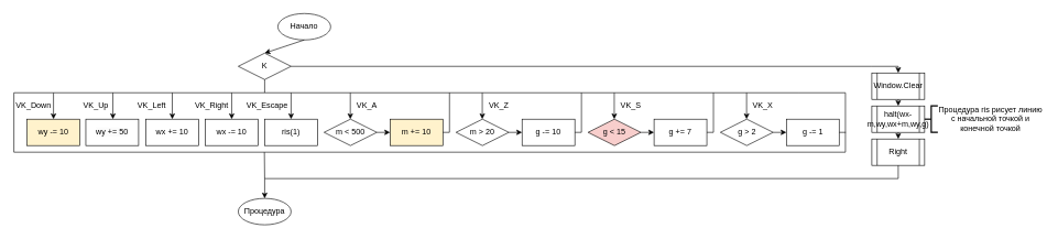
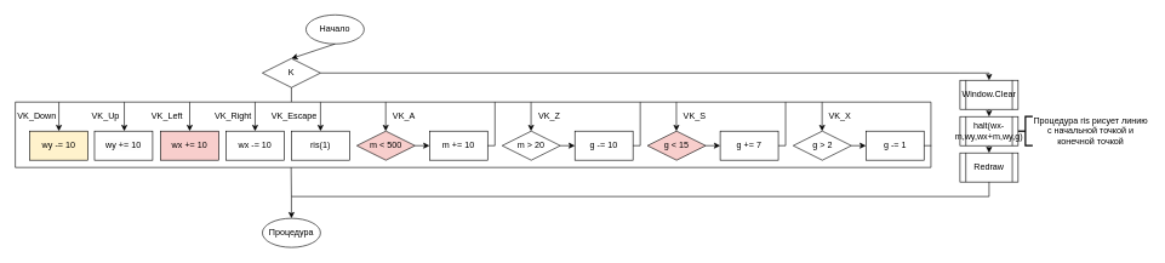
  <mxCell id="0" />
  <mxCell id="1" parent="0" />
  <mxCell id="2" value="Начало" style="ellipse;whiteSpace=wrap;html=1;" vertex="1" parent="1"><mxGeometry x="420" y="20" width="80" height="40" as="geometry" /></mxCell>
  <mxCell id="3" value="" style="endArrow=classic;html=1;rounded=0;exitX=0.5;exitY=1;exitDx=0;exitDy=0;" edge="1" parent="1" source="2"><mxGeometry width="50" height="50" relative="1" as="geometry"><mxPoint x="404" y="60" as="sourcePoint" /><mxPoint x="400" y="80" as="targetPoint" /></mxGeometry></mxCell>
  <mxCell id="4" value="K" style="rhombus;whiteSpace=wrap;html=1;" vertex="1" parent="1"><mxGeometry x="360" y="80" width="80" height="40" as="geometry" /></mxCell>
  <mxCell id="5" value="" style="endArrow=none;html=1;rounded=0;entryX=0.5;entryY=1;entryDx=0;entryDy=0;" edge="1" parent="1" target="4"><mxGeometry width="50" height="50" relative="1" as="geometry"><mxPoint x="80" y="140" as="sourcePoint" /><mxPoint x="400" y="140" as="targetPoint" /><Array as="points"><mxPoint x="400" y="140" /></Array></mxGeometry></mxCell>
  <mxCell id="6" value="" style="endArrow=none;html=1;rounded=0;" edge="1" parent="1"><mxGeometry width="50" height="50" relative="1" as="geometry"><mxPoint x="400" y="140" as="sourcePoint" /><mxPoint x="1280" y="230" as="targetPoint" /><Array as="points"><mxPoint x="1210" y="140" /><mxPoint x="1280" y="140" /></Array></mxGeometry></mxCell>
  <mxCell id="7" value="" style="endArrow=classic;html=1;rounded=0;" edge="1" parent="1"><mxGeometry width="50" height="50" relative="1" as="geometry"><mxPoint x="80" y="140" as="sourcePoint" /><mxPoint x="80" y="180" as="targetPoint" /></mxGeometry></mxCell>
  <mxCell id="8" value="wy -= 10" style="rounded=0;whiteSpace=wrap;html=1;fillColor=#fff2cc;" vertex="1" parent="1"><mxGeometry x="40" y="180" width="80" height="40" as="geometry" /></mxCell>
  <mxCell id="9" value="" style="endArrow=classic;html=1;rounded=0;" edge="1" parent="1"><mxGeometry width="50" height="50" relative="1" as="geometry"><mxPoint x="170" y="140" as="sourcePoint" /><mxPoint x="170" y="180" as="targetPoint" /></mxGeometry></mxCell>
- <mxCell id="10" value="&lt;span style=&quot;color: rgb(0, 0, 0); font-family: Helvetica; font-size: 12px; font-style: normal; font-variant-ligatures: normal; font-variant-caps: normal; font-weight: 400; letter-spacing: normal; orphans: 2; text-align: center; text-indent: 0px; text-transform: none; widows: 2; word-spacing: 0px; -webkit-text-stroke-width: 0px; background-color: rgb(251, 251, 251); text-decoration-thickness: initial; text-decoration-style: initial; text-decoration-color: initial; float: none; display: inline !important;&quot;&gt;wy += 50&lt;/span&gt;" style="rounded=0;whiteSpace=wrap;html=1;" vertex="1" parent="1"><mxGeometry x="129" y="180" width="80" height="40" as="geometry" /></mxCell>
+ <mxCell id="10" value="&lt;span style=&quot;color: rgb(0, 0, 0); font-family: Helvetica; font-size: 12px; font-style: normal; font-variant-ligatures: normal; font-variant-caps: normal; font-weight: 400; letter-spacing: normal; orphans: 2; text-align: center; text-indent: 0px; text-transform: none; widows: 2; word-spacing: 0px; -webkit-text-stroke-width: 0px; background-color: rgb(251, 251, 251); text-decoration-thickness: initial; text-decoration-style: initial; text-decoration-color: initial; float: none; display: inline !important;&quot;&gt;wy += 10&lt;/span&gt;" style="rounded=0;whiteSpace=wrap;html=1;" vertex="1" parent="1"><mxGeometry x="129" y="180" width="80" height="40" as="geometry" /></mxCell>
  <mxCell id="11" value="" style="endArrow=classic;html=1;rounded=0;" edge="1" parent="1"><mxGeometry width="50" height="50" relative="1" as="geometry"><mxPoint x="260" y="140" as="sourcePoint" /><mxPoint x="260" y="180" as="targetPoint" /></mxGeometry></mxCell>
- <mxCell id="12" value="wx += 10" style="rounded=0;whiteSpace=wrap;html=1;" vertex="1" parent="1"><mxGeometry x="220" y="180" width="80" height="40" as="geometry" /></mxCell>
+ <mxCell id="12" value="wx += 10" style="rounded=0;whiteSpace=wrap;html=1;fillColor=#f8cecc;" vertex="1" parent="1"><mxGeometry x="220" y="180" width="80" height="40" as="geometry" /></mxCell>
  <mxCell id="13" value="" style="endArrow=classic;html=1;rounded=0;" edge="1" parent="1"><mxGeometry width="50" height="50" relative="1" as="geometry"><mxPoint x="350" y="140" as="sourcePoint" /><mxPoint x="350" y="180" as="targetPoint" /></mxGeometry></mxCell>
  <mxCell id="14" value="wx -= 10" style="rounded=0;whiteSpace=wrap;html=1;" vertex="1" parent="1"><mxGeometry x="310" y="180" width="80" height="40" as="geometry" /></mxCell>
  <mxCell id="15" value="" style="endArrow=classic;html=1;rounded=0;" edge="1" parent="1"><mxGeometry width="50" height="50" relative="1" as="geometry"><mxPoint x="440" y="140" as="sourcePoint" /><mxPoint x="440" y="180" as="targetPoint" /></mxGeometry></mxCell>
  <mxCell id="16" value="ris(1)" style="rounded=0;whiteSpace=wrap;html=1;" vertex="1" parent="1"><mxGeometry x="400" y="180" width="80" height="40" as="geometry" /></mxCell>
- <mxCell id="17" value="m &amp;lt; 500" style="rhombus;whiteSpace=wrap;html=1;" vertex="1" parent="1"><mxGeometry x="490" y="180" width="80" height="40" as="geometry" /></mxCell>
+ <mxCell id="17" value="m &amp;lt; 500" style="rhombus;whiteSpace=wrap;html=1;fillColor=#f8cecc;" vertex="1" parent="1"><mxGeometry x="490" y="180" width="80" height="40" as="geometry" /></mxCell>
  <mxCell id="18" value="" style="endArrow=classic;html=1;rounded=0;" edge="1" parent="1"><mxGeometry width="50" height="50" relative="1" as="geometry"><mxPoint x="529.73" y="140" as="sourcePoint" /><mxPoint x="529.73" y="180" as="targetPoint" /></mxGeometry></mxCell>
  <mxCell id="19" value="" style="endArrow=classic;html=1;rounded=0;exitX=1;exitY=0.5;exitDx=0;exitDy=0;" edge="1" parent="1" source="17"><mxGeometry width="50" height="50" relative="1" as="geometry"><mxPoint x="570" y="190" as="sourcePoint" /><mxPoint x="590" y="200" as="targetPoint" /></mxGeometry></mxCell>
- <mxCell id="20" value="m += 10" style="rounded=0;whiteSpace=wrap;html=1;fillColor=#fff2cc;" vertex="1" parent="1"><mxGeometry x="590" y="180" width="80" height="40" as="geometry" /></mxCell>
+ <mxCell id="20" value="m += 10" style="rounded=0;whiteSpace=wrap;html=1;" vertex="1" parent="1"><mxGeometry x="590" y="180" width="80" height="40" as="geometry" /></mxCell>
  <mxCell id="21" value="" style="endArrow=none;html=1;rounded=0;" edge="1" parent="1"><mxGeometry width="50" height="50" relative="1" as="geometry"><mxPoint x="670" y="200" as="sourcePoint" /><mxPoint x="680" y="140" as="targetPoint" /><Array as="points"><mxPoint x="680" y="200" /></Array></mxGeometry></mxCell>
  <mxCell id="22" value="m &amp;gt; 20" style="rhombus;whiteSpace=wrap;html=1;" vertex="1" parent="1"><mxGeometry x="690" y="180" width="80" height="40" as="geometry" /></mxCell>
  <mxCell id="23" value="" style="endArrow=classic;html=1;rounded=0;" edge="1" parent="1"><mxGeometry width="50" height="50" relative="1" as="geometry"><mxPoint x="729.73" y="140" as="sourcePoint" /><mxPoint x="729.73" y="180" as="targetPoint" /></mxGeometry></mxCell>
  <mxCell id="24" value="" style="endArrow=classic;html=1;rounded=0;exitX=1;exitY=0.5;exitDx=0;exitDy=0;" edge="1" parent="1" source="22"><mxGeometry width="50" height="50" relative="1" as="geometry"><mxPoint x="770" y="190" as="sourcePoint" /><mxPoint x="790" y="200" as="targetPoint" /></mxGeometry></mxCell>
  <mxCell id="25" value="g -= 10" style="rounded=0;whiteSpace=wrap;html=1;" vertex="1" parent="1"><mxGeometry x="790" y="180" width="80" height="40" as="geometry" /></mxCell>
  <mxCell id="26" value="" style="endArrow=none;html=1;rounded=0;" edge="1" parent="1"><mxGeometry width="50" height="50" relative="1" as="geometry"><mxPoint x="870" y="200" as="sourcePoint" /><mxPoint x="880" y="140" as="targetPoint" /><Array as="points"><mxPoint x="880" y="200" /></Array></mxGeometry></mxCell>
  <mxCell id="27" value="g &amp;lt; 15" style="rhombus;whiteSpace=wrap;html=1;fillColor=#f8cecc;" vertex="1" parent="1"><mxGeometry x="890" y="180" width="80" height="40" as="geometry" /></mxCell>
  <mxCell id="28" value="" style="endArrow=classic;html=1;rounded=0;" edge="1" parent="1"><mxGeometry width="50" height="50" relative="1" as="geometry"><mxPoint x="929.73" y="140" as="sourcePoint" /><mxPoint x="929.73" y="180" as="targetPoint" /></mxGeometry></mxCell>
  <mxCell id="29" value="" style="endArrow=classic;html=1;rounded=0;exitX=1;exitY=0.5;exitDx=0;exitDy=0;" edge="1" parent="1" source="27"><mxGeometry width="50" height="50" relative="1" as="geometry"><mxPoint x="970" y="190" as="sourcePoint" /><mxPoint x="990" y="200" as="targetPoint" /></mxGeometry></mxCell>
  <mxCell id="30" value="g += 7" style="rounded=0;whiteSpace=wrap;html=1;" vertex="1" parent="1"><mxGeometry x="990" y="180" width="80" height="40" as="geometry" /></mxCell>
  <mxCell id="31" value="" style="endArrow=none;html=1;rounded=0;" edge="1" parent="1"><mxGeometry width="50" height="50" relative="1" as="geometry"><mxPoint x="1070" y="200" as="sourcePoint" /><mxPoint x="1080" y="140" as="targetPoint" /><Array as="points"><mxPoint x="1080" y="200" /></Array></mxGeometry></mxCell>
  <mxCell id="32" value="g &amp;gt; 2" style="rhombus;whiteSpace=wrap;html=1;" vertex="1" parent="1"><mxGeometry x="1090.5" y="180" width="80" height="40" as="geometry" /></mxCell>
  <mxCell id="33" value="" style="endArrow=classic;html=1;rounded=0;" edge="1" parent="1"><mxGeometry width="50" height="50" relative="1" as="geometry"><mxPoint x="1130.23" y="140" as="sourcePoint" /><mxPoint x="1130.23" y="180" as="targetPoint" /></mxGeometry></mxCell>
  <mxCell id="34" value="" style="endArrow=classic;html=1;rounded=0;exitX=1;exitY=0.5;exitDx=0;exitDy=0;" edge="1" parent="1" source="32"><mxGeometry width="50" height="50" relative="1" as="geometry"><mxPoint x="1170.5" y="190" as="sourcePoint" /><mxPoint x="1190.5" y="200" as="targetPoint" /></mxGeometry></mxCell>
  <mxCell id="35" value="g -= 1" style="rounded=0;whiteSpace=wrap;html=1;" vertex="1" parent="1"><mxGeometry x="1190.5" y="180" width="80" height="40" as="geometry" /></mxCell>
  <mxCell id="36" value="" style="endArrow=none;html=1;rounded=0;" edge="1" parent="1"><mxGeometry width="50" height="50" relative="1" as="geometry"><mxPoint x="1270.5" y="200" as="sourcePoint" /><mxPoint x="1280" y="200" as="targetPoint" /><Array as="points"><mxPoint x="1280.5" y="200" /></Array></mxGeometry></mxCell>
  <mxCell id="37" value="" style="endArrow=none;html=1;rounded=0;" edge="1" parent="1"><mxGeometry width="50" height="50" relative="1" as="geometry"><mxPoint x="1280" y="230" as="sourcePoint" /><mxPoint x="80" y="140" as="targetPoint" /><Array as="points"><mxPoint x="20" y="230" /><mxPoint x="20" y="140" /></Array></mxGeometry></mxCell>
  <mxCell id="38" value="" style="endArrow=classic;html=1;rounded=0;entryX=0.5;entryY=0;entryDx=0;entryDy=0;" edge="1" parent="1" target="40"><mxGeometry width="50" height="50" relative="1" as="geometry"><mxPoint x="440" y="100" as="sourcePoint" /><mxPoint x="1360" y="100" as="targetPoint" /><Array as="points"><mxPoint x="1320" y="100" /><mxPoint x="1360" y="100" /></Array></mxGeometry></mxCell>
  <mxCell id="39" value="halt(wx-m,wy,wx+m,wy,g)" style="shape=process;whiteSpace=wrap;html=1;backgroundOutline=1;" vertex="1" parent="1"><mxGeometry x="1320" y="160" width="80" height="40" as="geometry" /></mxCell>
  <mxCell id="40" value="Window.Clear" style="shape=process;whiteSpace=wrap;html=1;backgroundOutline=1;" vertex="1" parent="1"><mxGeometry x="1320" y="110" width="80" height="40" as="geometry" /></mxCell>
- <mxCell id="41" value="Right" style="shape=process;whiteSpace=wrap;html=1;backgroundOutline=1;" vertex="1" parent="1"><mxGeometry x="1320" y="210" width="80" height="40" as="geometry" /></mxCell>
+ <mxCell id="41" value="Redraw" style="shape=process;whiteSpace=wrap;html=1;backgroundOutline=1;" vertex="1" parent="1"><mxGeometry x="1320" y="210" width="80" height="40" as="geometry" /></mxCell>
  <mxCell id="42" value="" style="endArrow=classic;html=1;rounded=0;entryX=0.5;entryY=0;entryDx=0;entryDy=0;" edge="1" parent="1" target="39"><mxGeometry width="50" height="50" relative="1" as="geometry"><mxPoint x="1360" y="150" as="sourcePoint" /><mxPoint x="1410" y="100" as="targetPoint" /></mxGeometry></mxCell>
  <mxCell id="43" value="" style="endArrow=classic;html=1;rounded=0;entryX=0.5;entryY=0;entryDx=0;entryDy=0;" edge="1" parent="1" target="41"><mxGeometry width="50" height="50" relative="1" as="geometry"><mxPoint x="1360" y="200" as="sourcePoint" /><mxPoint x="1410" y="150" as="targetPoint" /></mxGeometry></mxCell>
  <mxCell id="44" value="" style="endArrow=none;html=1;rounded=0;exitX=0.5;exitY=1;exitDx=0;exitDy=0;" edge="1" parent="1" source="41"><mxGeometry width="50" height="50" relative="1" as="geometry"><mxPoint x="1320" y="300" as="sourcePoint" /><mxPoint x="399.58" y="230" as="targetPoint" /><Array as="points"><mxPoint x="1360" y="270" /><mxPoint x="400" y="270" /></Array></mxGeometry></mxCell>
  <mxCell id="45" value="" style="endArrow=classic;html=1;rounded=0;" edge="1" parent="1"><mxGeometry width="50" height="50" relative="1" as="geometry"><mxPoint x="400" y="270" as="sourcePoint" /><mxPoint x="400" y="300" as="targetPoint" /></mxGeometry></mxCell>
  <mxCell id="46" value="Процедура" style="ellipse;whiteSpace=wrap;html=1;" vertex="1" parent="1"><mxGeometry x="360" y="300" width="80" height="40" as="geometry" /></mxCell>
  <mxCell id="47" value="" style="strokeWidth=2;html=1;shape=mxgraph.flowchart.annotation_2;align=left;labelPosition=right;pointerEvents=1;" vertex="1" parent="1"><mxGeometry x="1400" y="160" width="20" height="40" as="geometry" /></mxCell>
  <mxCell id="48" value="Процедура ris рисует линию с начальной точкой и конечной точкой" style="text;html=1;strokeColor=none;fillColor=none;align=center;verticalAlign=middle;whiteSpace=wrap;rounded=0;" vertex="1" parent="1"><mxGeometry x="1420" y="165" width="160" height="30" as="geometry" /></mxCell>
  <mxCell id="49" value="VK_A" style="text;html=1;strokeColor=none;fillColor=none;align=center;verticalAlign=middle;whiteSpace=wrap;rounded=0;" vertex="1" parent="1"><mxGeometry x="530" y="150" width="50" height="20" as="geometry" /></mxCell>
  <mxCell id="50" value="VK_Z" style="text;html=1;strokeColor=none;fillColor=none;align=center;verticalAlign=middle;whiteSpace=wrap;rounded=0;" vertex="1" parent="1"><mxGeometry x="730" y="150" width="50" height="20" as="geometry" /></mxCell>
  <mxCell id="51" value="VK_S" style="text;html=1;strokeColor=none;fillColor=none;align=center;verticalAlign=middle;whiteSpace=wrap;rounded=0;" vertex="1" parent="1"><mxGeometry x="930" y="150" width="50" height="20" as="geometry" /></mxCell>
  <mxCell id="52" value="VK_X" style="text;html=1;strokeColor=none;fillColor=none;align=center;verticalAlign=middle;whiteSpace=wrap;rounded=0;" vertex="1" parent="1"><mxGeometry x="1130" y="150" width="50" height="20" as="geometry" /></mxCell>
  <mxCell id="53" value="VK_Escape" style="text;html=1;strokeColor=none;fillColor=none;align=center;verticalAlign=middle;whiteSpace=wrap;rounded=0;" vertex="1" parent="1"><mxGeometry x="384" y="150" width="40" height="20" as="geometry" /></mxCell>
  <mxCell id="54" value="VK_Up" style="text;html=1;strokeColor=none;fillColor=none;align=center;verticalAlign=middle;whiteSpace=wrap;rounded=0;" vertex="1" parent="1"><mxGeometry x="120" y="150" width="49" height="20" as="geometry" /></mxCell>
  <mxCell id="55" value="VK_Left" style="text;html=1;strokeColor=none;fillColor=none;align=center;verticalAlign=middle;whiteSpace=wrap;rounded=0;" vertex="1" parent="1"><mxGeometry x="209" y="150" width="40" height="20" as="geometry" /></mxCell>
  <mxCell id="56" value="VK_Right" style="text;html=1;strokeColor=none;fillColor=none;align=center;verticalAlign=middle;whiteSpace=wrap;rounded=0;" vertex="1" parent="1"><mxGeometry x="300" y="150" width="40" height="20" as="geometry" /></mxCell>
  <mxCell id="57" value="VK_Down" style="text;html=1;strokeColor=none;fillColor=none;align=center;verticalAlign=middle;whiteSpace=wrap;rounded=0;" vertex="1" parent="1"><mxGeometry x="30" y="150" width="40" height="20" as="geometry" /></mxCell>
